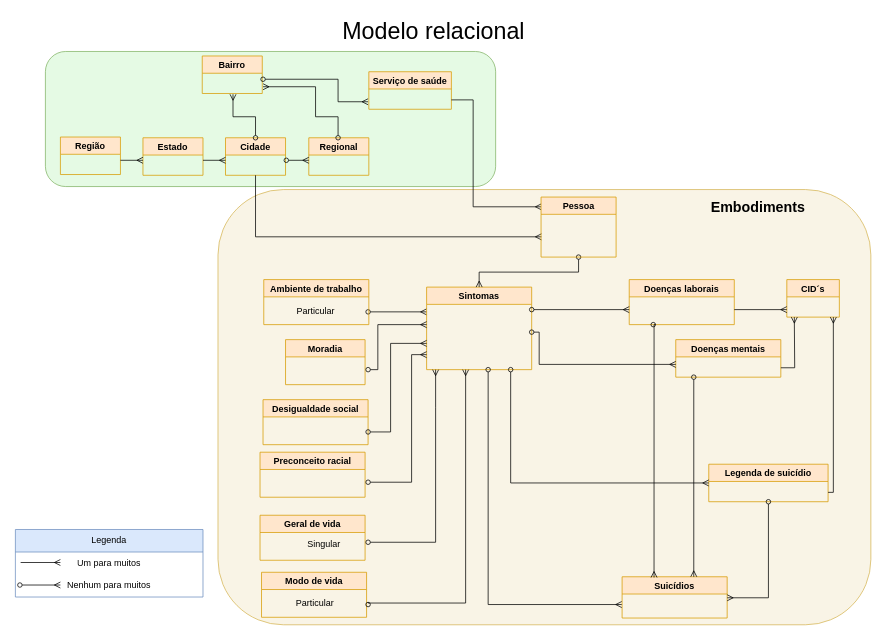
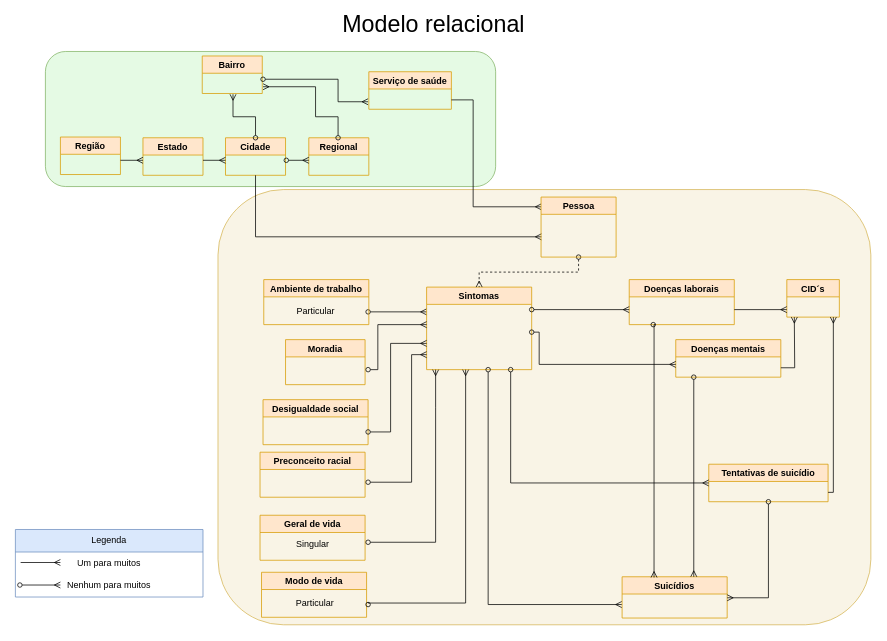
  <mxCell id="0" />
  <mxCell id="1" parent="0" />
  <mxCell id="2" value="" style="rounded=1;whiteSpace=wrap;html=1;fillColor=#E5FAE4;strokeColor=#82b366;" parent="1" vertex="1"><mxGeometry x="60" y="68" width="600" height="180" as="geometry" /></mxCell>
  <mxCell id="3" value="" style="rounded=1;whiteSpace=wrap;html=1;labelBackgroundColor=#D5E8D4;gradientDirection=radial;fillColor=#f9f4e6;strokeColor=#d6b656;" parent="1" vertex="1"><mxGeometry x="290" y="252" width="870" height="580" as="geometry" /></mxCell>
  <mxCell id="4" value="" style="endArrow=ERmany;html=1;rounded=0;edgeStyle=orthogonalEdgeStyle;startArrow=oval;startFill=0;endFill=0;" parent="1" edge="1"><mxGeometry relative="1" as="geometry"><mxPoint x="490" y="415" as="sourcePoint" /><mxPoint x="568" y="415" as="targetPoint" /></mxGeometry></mxCell>
  <mxCell id="5" value="Sintomas" style="swimlane;rounded=0;shadow=0;sketch=0;fillColor=#ffe6cc;strokeColor=#d79b00;" parent="1" vertex="1"><mxGeometry x="568" y="382" width="140" height="110" as="geometry" /></mxCell>
  <mxCell id="6" value="Moradia" style="swimlane;rounded=0;shadow=0;sketch=0;fillColor=#ffe6cc;strokeColor=#d79b00;" parent="1" vertex="1"><mxGeometry x="380" y="452" width="106" height="60" as="geometry" /></mxCell>
  <mxCell id="7" value="Desigualdade social" style="swimlane;rounded=0;shadow=0;sketch=0;fillColor=#ffe6cc;strokeColor=#d79b00;" parent="1" vertex="1"><mxGeometry x="350" y="532" width="140" height="60" as="geometry" /></mxCell>
  <mxCell id="8" value="Preconceito racial" style="swimlane;rounded=0;shadow=0;sketch=0;fillColor=#ffe6cc;strokeColor=#d79b00;" parent="1" vertex="1"><mxGeometry x="346" y="602" width="140" height="60" as="geometry" /></mxCell>
  <mxCell id="9" value="" style="endArrow=ERmany;html=1;rounded=0;edgeStyle=orthogonalEdgeStyle;startArrow=oval;startFill=0;endFill=0;" parent="1" edge="1"><mxGeometry relative="1" as="geometry"><mxPoint x="490" y="492" as="sourcePoint" /><mxPoint x="568" y="432" as="targetPoint" /><Array as="points"><mxPoint x="503" y="492" /><mxPoint x="503" y="432" /><mxPoint x="568" y="432" /></Array></mxGeometry></mxCell>
  <mxCell id="10" value="" style="endArrow=ERmany;html=1;rounded=0;edgeStyle=orthogonalEdgeStyle;startArrow=oval;startFill=0;endFill=0;" parent="1" edge="1"><mxGeometry relative="1" as="geometry"><mxPoint x="490" y="575" as="sourcePoint" /><mxPoint x="568" y="457" as="targetPoint" /><Array as="points"><mxPoint x="490" y="575" /><mxPoint x="520" y="575" /><mxPoint x="520" y="457" /></Array></mxGeometry></mxCell>
  <mxCell id="11" value="" style="endArrow=ERmany;html=1;rounded=0;edgeStyle=orthogonalEdgeStyle;startArrow=oval;startFill=0;endFill=0;" parent="1" edge="1"><mxGeometry relative="1" as="geometry"><mxPoint x="490" y="642" as="sourcePoint" /><mxPoint x="568" y="472" as="targetPoint" /><Array as="points"><mxPoint x="548" y="642" /><mxPoint x="548" y="472" /><mxPoint x="568" y="472" /></Array></mxGeometry></mxCell>
  <mxCell id="12" value="Doenças laborais" style="swimlane;rounded=0;shadow=0;sketch=0;fillColor=#ffe6cc;strokeColor=#d79b00;" parent="1" vertex="1"><mxGeometry x="838" y="372" width="140" height="60" as="geometry" /></mxCell>
  <mxCell id="13" value="Doenças mentais" style="swimlane;rounded=0;shadow=0;sketch=0;fillColor=#ffe6cc;strokeColor=#d79b00;" parent="1" vertex="1"><mxGeometry x="900" y="452" width="140" height="50" as="geometry" /></mxCell>
- <mxCell id="14" value="Legenda de suicídio" style="swimlane;rounded=0;shadow=0;sketch=0;fillColor=#ffe6cc;strokeColor=#d79b00;" parent="1" vertex="1"><mxGeometry x="944" y="618" width="159" height="50" as="geometry" /></mxCell>
+ <mxCell id="14" value="Tentativas de suicídio" style="swimlane;rounded=0;shadow=0;sketch=0;fillColor=#ffe6cc;strokeColor=#d79b00;" parent="1" vertex="1"><mxGeometry x="944" y="618" width="159" height="50" as="geometry" /></mxCell>
  <mxCell id="15" value="Suicídios" style="swimlane;rounded=0;shadow=0;sketch=0;fillColor=#ffe6cc;strokeColor=#d79b00;" parent="1" vertex="1"><mxGeometry x="828.5" y="768" width="140" height="55" as="geometry" /></mxCell>
  <mxCell id="16" value="" style="endArrow=ERmany;html=1;rounded=0;edgeStyle=orthogonalEdgeStyle;startArrow=oval;startFill=0;endFill=0;" parent="1" edge="1"><mxGeometry relative="1" as="geometry"><mxPoint x="708" y="412" as="sourcePoint" /><mxPoint x="838" y="412" as="targetPoint" /><Array as="points"><mxPoint x="708" y="412" /></Array></mxGeometry></mxCell>
  <mxCell id="17" value="" style="endArrow=ERmany;html=1;rounded=0;edgeStyle=orthogonalEdgeStyle;startArrow=oval;startFill=0;endFill=0;" parent="1" edge="1"><mxGeometry relative="1" as="geometry"><mxPoint x="708" y="442" as="sourcePoint" /><mxPoint x="900" y="485" as="targetPoint" /><Array as="points"><mxPoint x="718" y="442" /><mxPoint x="718" y="485" /></Array></mxGeometry></mxCell>
  <mxCell id="18" value="" style="endArrow=ERmany;html=1;rounded=0;edgeStyle=orthogonalEdgeStyle;startArrow=oval;startFill=0;endFill=0;entryX=0;entryY=0.5;entryDx=0;entryDy=0;" parent="1" target="14" edge="1"><mxGeometry relative="1" as="geometry"><mxPoint x="680" y="492" as="sourcePoint" /><mxPoint x="819" y="542" as="targetPoint" /><Array as="points"><mxPoint x="680" y="643" /></Array></mxGeometry></mxCell>
  <mxCell id="19" value="" style="endArrow=ERmany;html=1;rounded=0;edgeStyle=orthogonalEdgeStyle;startArrow=oval;startFill=0;endFill=0;" parent="1" edge="1"><mxGeometry relative="1" as="geometry"><mxPoint x="650" y="492" as="sourcePoint" /><mxPoint x="828" y="805" as="targetPoint" /><Array as="points"><mxPoint x="650" y="805" /></Array></mxGeometry></mxCell>
  <mxCell id="20" value="" style="endArrow=ERmany;html=1;rounded=0;edgeStyle=orthogonalEdgeStyle;exitX=0.5;exitY=1;exitDx=0;exitDy=0;startArrow=oval;startFill=0;endFill=0;" parent="1" source="14" target="15" edge="1"><mxGeometry relative="1" as="geometry"><mxPoint x="1175" y="847" as="sourcePoint" /><mxPoint x="1010" y="865" as="targetPoint" /><Array as="points"><mxPoint x="1024" y="796" /></Array></mxGeometry></mxCell>
  <mxCell id="21" value="CID´s" style="swimlane;rounded=0;shadow=0;sketch=0;fillColor=#ffe6cc;strokeColor=#d79b00;" parent="1" vertex="1"><mxGeometry x="1048" y="372" width="70" height="50" as="geometry"><mxRectangle x="810" y="40" width="60" height="23" as="alternateBounds" /></mxGeometry></mxCell>
  <mxCell id="22" value="" style="endArrow=ERmany;html=1;rounded=0;edgeStyle=orthogonalEdgeStyle;endFill=0;" parent="1" edge="1"><mxGeometry relative="1" as="geometry"><mxPoint x="978" y="412" as="sourcePoint" /><mxPoint x="1048" y="412" as="targetPoint" /></mxGeometry></mxCell>
  <mxCell id="23" value="" style="endArrow=ERmany;html=1;rounded=0;edgeStyle=orthogonalEdgeStyle;endFill=0;exitX=1;exitY=0.75;exitDx=0;exitDy=0;" parent="1" source="13" edge="1"><mxGeometry relative="1" as="geometry"><mxPoint x="988" y="422" as="sourcePoint" /><mxPoint x="1058" y="422" as="targetPoint" /></mxGeometry></mxCell>
  <mxCell id="24" value="" style="endArrow=ERmany;html=1;rounded=0;edgeStyle=orthogonalEdgeStyle;endFill=0;exitX=1;exitY=0.75;exitDx=0;exitDy=0;" parent="1" source="14" edge="1"><mxGeometry relative="1" as="geometry"><mxPoint x="988" y="422" as="sourcePoint" /><mxPoint x="1110" y="422" as="targetPoint" /><Array as="points"><mxPoint x="1110" y="656" /><mxPoint x="1110" y="422" /></Array></mxGeometry></mxCell>
  <mxCell id="25" value="Região" style="swimlane;rounded=0;shadow=0;fillColor=#ffe6cc;strokeColor=#d79b00;swimlaneFillColor=none;glass=0;swimlaneLine=1;" parent="1" vertex="1"><mxGeometry x="80" y="182" width="80" height="50" as="geometry" /></mxCell>
  <mxCell id="26" value="Cidade" style="swimlane;rounded=0;shadow=0;sketch=0;fillColor=#ffe6cc;strokeColor=#d79b00;" parent="1" vertex="1"><mxGeometry x="300" y="183" width="80" height="50" as="geometry"><mxRectangle x="528" y="389" width="70" height="23" as="alternateBounds" /></mxGeometry></mxCell>
  <mxCell id="27" value="Estado" style="swimlane;rounded=0;shadow=0;sketch=0;fillColor=#ffe6cc;strokeColor=#d79b00;" parent="1" vertex="1"><mxGeometry x="190" y="183" width="80" height="50" as="geometry" /></mxCell>
  <mxCell id="28" value="Regional" style="swimlane;rounded=0;shadow=0;sketch=0;fillColor=#ffe6cc;strokeColor=#d79b00;" parent="1" vertex="1"><mxGeometry x="411" y="183" width="80" height="50" as="geometry" /></mxCell>
  <mxCell id="29" value="" style="endArrow=ERmany;html=1;rounded=0;edgeStyle=orthogonalEdgeStyle;startArrow=none;startFill=0;endFill=0;" parent="1" edge="1"><mxGeometry relative="1" as="geometry"><mxPoint x="160" y="213" as="sourcePoint" /><mxPoint x="190" y="213" as="targetPoint" /></mxGeometry></mxCell>
  <mxCell id="30" value="" style="endArrow=ERmany;html=1;rounded=0;edgeStyle=orthogonalEdgeStyle;startArrow=none;startFill=0;endFill=0;" parent="1" edge="1"><mxGeometry relative="1" as="geometry"><mxPoint x="270" y="213" as="sourcePoint" /><mxPoint x="300" y="213" as="targetPoint" /></mxGeometry></mxCell>
  <mxCell id="31" value="" style="endArrow=ERmany;html=1;rounded=0;edgeStyle=orthogonalEdgeStyle;startArrow=oval;startFill=0;endFill=0;" parent="1" edge="1"><mxGeometry relative="1" as="geometry"><mxPoint x="381" y="213" as="sourcePoint" /><mxPoint x="411" y="213" as="targetPoint" /></mxGeometry></mxCell>
  <mxCell id="32" value="Serviço de saúde" style="swimlane;rounded=0;shadow=0;sketch=0;fillColor=#ffe6cc;strokeColor=#d79b00;" parent="1" vertex="1"><mxGeometry x="491" y="95" width="110" height="50" as="geometry"><mxRectangle x="528" y="389" width="70" height="23" as="alternateBounds" /></mxGeometry></mxCell>
  <mxCell id="33" value="Geral de vida" style="swimlane;rounded=0;shadow=0;sketch=0;fillColor=#ffe6cc;strokeColor=#d79b00;" parent="1" vertex="1"><mxGeometry x="346" y="686" width="140" height="60" as="geometry" /></mxCell>
- <mxCell id="34" value="Singular" style="text;html=1;align=center;verticalAlign=middle;resizable=0;points=[];autosize=1;strokeColor=none;fillColor=none;" parent="33" vertex="1"><mxGeometry x="50" y="24" width="70" height="30" as="geometry" /></mxCell>
+ <mxCell id="34" value="Singular" style="text;html=1;align=center;verticalAlign=middle;resizable=0;points=[];autosize=1;strokeColor=none;fillColor=none;" parent="33" vertex="1"><mxGeometry x="35" y="24" width="70" height="30" as="geometry" /></mxCell>
  <mxCell id="35" value="" style="endArrow=ERmany;html=1;rounded=0;edgeStyle=orthogonalEdgeStyle;startArrow=oval;startFill=0;endFill=0;" parent="1" edge="1"><mxGeometry relative="1" as="geometry"><mxPoint x="490" y="722" as="sourcePoint" /><mxPoint x="580" y="492" as="targetPoint" /><Array as="points"><mxPoint x="580" y="722" /><mxPoint x="580" y="542" /></Array></mxGeometry></mxCell>
  <mxCell id="36" value="" style="endArrow=ERmany;html=1;rounded=0;edgeStyle=orthogonalEdgeStyle;startArrow=none;startFill=0;endFill=0;exitX=1;exitY=0.75;exitDx=0;exitDy=0;" parent="1" source="32" edge="1"><mxGeometry relative="1" as="geometry"><mxPoint x="600" y="281" as="sourcePoint" /><mxPoint x="721" y="275" as="targetPoint" /><Array as="points"><mxPoint x="630" y="133" /><mxPoint x="630" y="275" /><mxPoint x="721" y="275" /></Array></mxGeometry></mxCell>
  <mxCell id="37" value="" style="endArrow=ERmany;html=1;rounded=0;edgeStyle=orthogonalEdgeStyle;startArrow=none;startFill=0;endFill=0;exitX=0.5;exitY=1;exitDx=0;exitDy=0;" parent="1" source="26" edge="1"><mxGeometry relative="1" as="geometry"><mxPoint x="351" y="332" as="sourcePoint" /><mxPoint x="721" y="315" as="targetPoint" /><Array as="points"><mxPoint x="340" y="315" /></Array></mxGeometry></mxCell>
- <mxCell id="38" value="" style="endArrow=ERmany;html=1;rounded=0;edgeStyle=orthogonalEdgeStyle;endFill=0;entryX=0.5;entryY=0;entryDx=0;entryDy=0;startArrow=oval;startFill=0;exitX=0.5;exitY=1;exitDx=0;exitDy=0;" parent="1" source="50" target="5" edge="1"><mxGeometry relative="1" as="geometry"><mxPoint x="790" y="312" as="sourcePoint" /><mxPoint x="907" y="338" as="targetPoint" /><Array as="points"><mxPoint x="771" y="362" /><mxPoint x="638" y="362" /></Array></mxGeometry></mxCell>
+ <mxCell id="38" value="" style="endArrow=ERmany;html=1;rounded=0;edgeStyle=orthogonalEdgeStyle;endFill=0;entryX=0.5;entryY=0;entryDx=0;entryDy=0;startArrow=oval;startFill=0;exitX=0.5;exitY=1;exitDx=0;exitDy=0;dashed=1;" parent="1" source="50" target="5" edge="1"><mxGeometry relative="1" as="geometry"><mxPoint x="790" y="312" as="sourcePoint" /><mxPoint x="907" y="338" as="targetPoint" /><Array as="points"><mxPoint x="771" y="362" /><mxPoint x="638" y="362" /></Array></mxGeometry></mxCell>
  <mxCell id="39" value="Legenda" style="swimlane;fontStyle=0;childLayout=stackLayout;horizontal=1;startSize=30;horizontalStack=0;resizeParent=1;resizeParentMax=0;resizeLast=0;collapsible=1;marginBottom=0;whiteSpace=wrap;html=1;fillColor=#dae8fc;strokeColor=#6c8ebf;" parent="1" vertex="1"><mxGeometry x="20" y="705" width="250" height="90" as="geometry" /></mxCell>
  <mxCell id="40" value="Um para muitos" style="text;strokeColor=none;fillColor=none;align=center;verticalAlign=middle;spacingLeft=4;spacingRight=4;overflow=hidden;points=[[0,0.5],[1,0.5]];portConstraint=eastwest;rotatable=0;whiteSpace=wrap;html=1;labelPosition=center;verticalLabelPosition=middle;" parent="39" vertex="1"><mxGeometry y="30" width="250" height="30" as="geometry" /></mxCell>
  <mxCell id="41" value="Nenhum para muitos" style="text;strokeColor=none;fillColor=none;align=center;verticalAlign=middle;spacingLeft=4;spacingRight=4;overflow=hidden;points=[[0,0.5],[1,0.5]];portConstraint=eastwest;rotatable=0;whiteSpace=wrap;html=1;" parent="39" vertex="1"><mxGeometry y="60" width="250" height="30" as="geometry" /></mxCell>
  <mxCell id="42" value="" style="endArrow=ERmany;html=1;rounded=0;edgeStyle=orthogonalEdgeStyle;endFill=0;" parent="1" edge="1"><mxGeometry relative="1" as="geometry"><mxPoint x="27" y="749" as="sourcePoint" /><mxPoint x="80" y="749" as="targetPoint" /></mxGeometry></mxCell>
  <mxCell id="43" value="" style="endArrow=ERmany;html=1;rounded=0;edgeStyle=orthogonalEdgeStyle;endFill=0;startArrow=oval;startFill=0;" parent="1" edge="1"><mxGeometry relative="1" as="geometry"><mxPoint x="26" y="779" as="sourcePoint" /><mxPoint x="80" y="779" as="targetPoint" /></mxGeometry></mxCell>
- <mxCell id="44" value="Modelo relacional" style="text;strokeColor=none;fillColor=none;align=left;verticalAlign=middle;spacingLeft=4;spacingRight=4;overflow=hidden;points=[[0,0.5],[1,0.5]];portConstraint=eastwest;rotatable=0;whiteSpace=wrap;html=1;fontSize=31;fontStyle=0;labelBorderColor=none;labelBackgroundColor=none;" parent="1" vertex="1"><mxGeometry x="450" y="20" width="260" height="40" as="geometry" /></mxCell>
+ <mxCell id="44" value="Modelo relacional" style="text;strokeColor=none;fillColor=none;align=left;verticalAlign=middle;spacingLeft=4;spacingRight=4;overflow=hidden;points=[[0,0.5],[1,0.5]];portConstraint=eastwest;rotatable=0;whiteSpace=wrap;html=1;fontSize=31;fontStyle=0;labelBorderColor=none;labelBackgroundColor=none;" parent="1" vertex="1"><mxGeometry x="450" y="10" width="260" height="40" as="geometry" /></mxCell>
  <mxCell id="45" value="Modo de vida" style="swimlane;rounded=0;shadow=0;sketch=0;fillColor=#ffe6cc;strokeColor=#d79b00;" parent="1" vertex="1"><mxGeometry x="348" y="762" width="140" height="60" as="geometry" /></mxCell>
  <mxCell id="46" value="" style="endArrow=ERmany;html=1;rounded=0;edgeStyle=orthogonalEdgeStyle;startArrow=oval;startFill=0;endFill=0;" parent="1" edge="1"><mxGeometry relative="1" as="geometry"><mxPoint x="490" y="805" as="sourcePoint" /><mxPoint x="620" y="492" as="targetPoint" /><Array as="points"><mxPoint x="620" y="803" /><mxPoint x="620" y="492" /></Array></mxGeometry></mxCell>
  <mxCell id="47" value="Particular" style="text;html=1;align=center;verticalAlign=middle;resizable=0;points=[];autosize=1;strokeColor=none;fillColor=none;" parent="1" vertex="1"><mxGeometry x="384" y="788" width="70" height="30" as="geometry" /></mxCell>
  <mxCell id="48" value="Ambiente de trabalho" style="swimlane;rounded=0;shadow=0;sketch=0;fillColor=#ffe6cc;strokeColor=#d79b00;" parent="1" vertex="1"><mxGeometry x="351" y="372" width="140" height="60" as="geometry" /></mxCell>
  <mxCell id="49" value="Particular&lt;br&gt;" style="text;html=1;align=center;verticalAlign=middle;resizable=0;points=[];autosize=1;strokeColor=none;fillColor=none;" parent="48" vertex="1"><mxGeometry x="34" y="28" width="70" height="30" as="geometry" /></mxCell>
  <mxCell id="50" value="Pessoa" style="swimlane;whiteSpace=wrap;html=1;fillColor=#ffe6cc;strokeColor=#d79b00;" parent="1" vertex="1"><mxGeometry x="720.5" y="262" width="100" height="80" as="geometry" /></mxCell>
- <mxCell id="51" value="&lt;b&gt;&lt;font style=&quot;font-size: 19px;&quot;&gt;Embodiments&lt;/font&gt;&lt;/b&gt;" style="text;strokeColor=none;fillColor=none;align=left;verticalAlign=middle;spacingLeft=4;spacingRight=4;overflow=hidden;points=[[0,0.5],[1,0.5]];portConstraint=eastwest;rotatable=0;whiteSpace=wrap;html=1;" parent="1" vertex="1"><mxGeometry x="941" y="262" width="142" height="30" as="geometry" /></mxCell>
  <mxCell id="52" value="" style="endArrow=ERmany;html=1;rounded=0;edgeStyle=orthogonalEdgeStyle;startArrow=oval;startFill=0;endFill=0;" parent="1" edge="1"><mxGeometry relative="1" as="geometry"><mxPoint x="924" y="502" as="sourcePoint" /><mxPoint x="924" y="768" as="targetPoint" /><Array as="points"><mxPoint x="924" y="768" /></Array></mxGeometry></mxCell>
  <mxCell id="53" value="" style="endArrow=ERmany;html=1;rounded=0;edgeStyle=orthogonalEdgeStyle;startArrow=oval;startFill=0;endFill=0;entryX=0.304;entryY=0.018;entryDx=0;entryDy=0;entryPerimeter=0;" parent="1" target="15" edge="1"><mxGeometry relative="1" as="geometry"><mxPoint x="870" y="432" as="sourcePoint" /><mxPoint x="870" y="698" as="targetPoint" /><Array as="points"><mxPoint x="871" y="432" /></Array></mxGeometry></mxCell>
  <mxCell id="54" value="Bairro" style="swimlane;rounded=0;shadow=0;sketch=0;fillColor=#ffe6cc;strokeColor=#d79b00;" parent="1" vertex="1"><mxGeometry x="269" y="74" width="80" height="50" as="geometry"><mxRectangle x="528" y="389" width="70" height="23" as="alternateBounds" /></mxGeometry></mxCell>
  <mxCell id="55" value="" style="endArrow=ERmany;html=1;rounded=0;edgeStyle=orthogonalEdgeStyle;startArrow=oval;startFill=0;endFill=0;" parent="1" edge="1"><mxGeometry relative="1" as="geometry"><mxPoint x="350" y="105" as="sourcePoint" /><mxPoint x="490" y="135" as="targetPoint" /><Array as="points"><mxPoint x="450" y="105" /><mxPoint x="450" y="135" /></Array></mxGeometry></mxCell>
  <mxCell id="56" value="" style="endArrow=ERmany;html=1;rounded=0;edgeStyle=orthogonalEdgeStyle;startArrow=oval;startFill=0;endFill=0;exitX=0.5;exitY=0;exitDx=0;exitDy=0;" parent="1" source="26" edge="1"><mxGeometry relative="1" as="geometry"><mxPoint x="276" y="122" as="sourcePoint" /><mxPoint x="310" y="125" as="targetPoint" /><Array as="points"><mxPoint x="340" y="155" /><mxPoint x="310" y="155" /></Array></mxGeometry></mxCell>
  <mxCell id="57" value="" style="endArrow=ERmany;html=1;rounded=0;edgeStyle=orthogonalEdgeStyle;startArrow=oval;startFill=0;endFill=0;exitX=0.5;exitY=0;exitDx=0;exitDy=0;" parent="1" edge="1"><mxGeometry relative="1" as="geometry"><mxPoint x="450" y="183" as="sourcePoint" /><mxPoint x="350" y="115" as="targetPoint" /><Array as="points"><mxPoint x="450" y="155" /><mxPoint x="420" y="155" /></Array></mxGeometry></mxCell>
